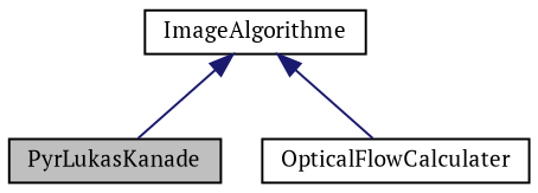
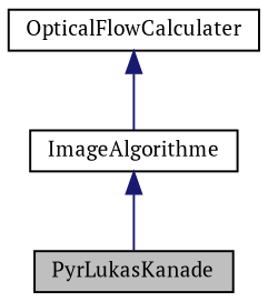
  digraph {
    fontname="PT Serif"
    node [color=black fillcolor=white fontname="PT Serif" fontsize=10 shape=record style=filled]
    edge [color=midnightblue dir=back fontname="PT Serif" fontsize=10 labelfontname=Helvetica labelfontsize=10 style=solid]
    n1 [fillcolor=grey75 fontcolor=black height=0.2 label=PyrLukasKanade width=0.4]
    n2 [height=0.2 label=OpticalFlowCalculater width=0.4]
    n3 [height=0.2 label=ImageAlgorithme width=0.4]
    n3 -> n1
-   n3 -> n2
+   n2 -> n3
  }
